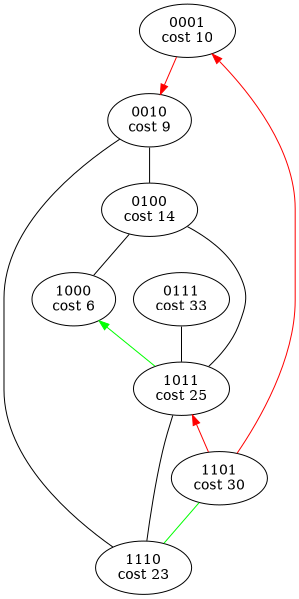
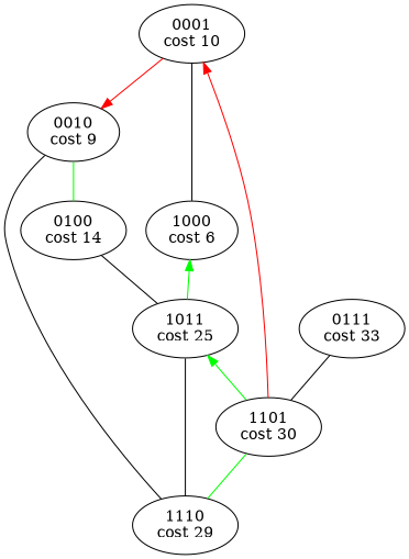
  strict graph {
    fontname="DejaVu Serif"
    rankdir=TB
    node [fontname="DejaVu Serif"]
    edge [fontname="DejaVu Serif"]
    n1 [label="0001\ncost 10"]
    n2 [label="0010\ncost 9"]
    n3 [label="1101\ncost 30"]
    n4 [label="0100\ncost 14"]
-   n5 [label="1110\ncost 23"]
+   n5 [label="1110\ncost 29"]
    n6 [label="0111\ncost 33"]
    n7 [label="1011\ncost 25"]
    n8 [label="1000\ncost 6"]
    n1 -- n2 [color=red dir=forward]
    n1 -- n3 [color=red dir=back]
-   n2 -- n4
+   n2 -- n4 [color=green]
    n2 -- n5
    n3 -- n5 [color=green]
    n4 -- n7
-   n4 -- n8
-   n6 -- n7
-   n7 -- n3 [color=red dir=back]
+   n1 -- n8
+   n6 -- n3
+   n7 -- n3 [color=green dir=back]
    n7 -- n5
    n8 -- n7 [color=green dir=back]
  }
